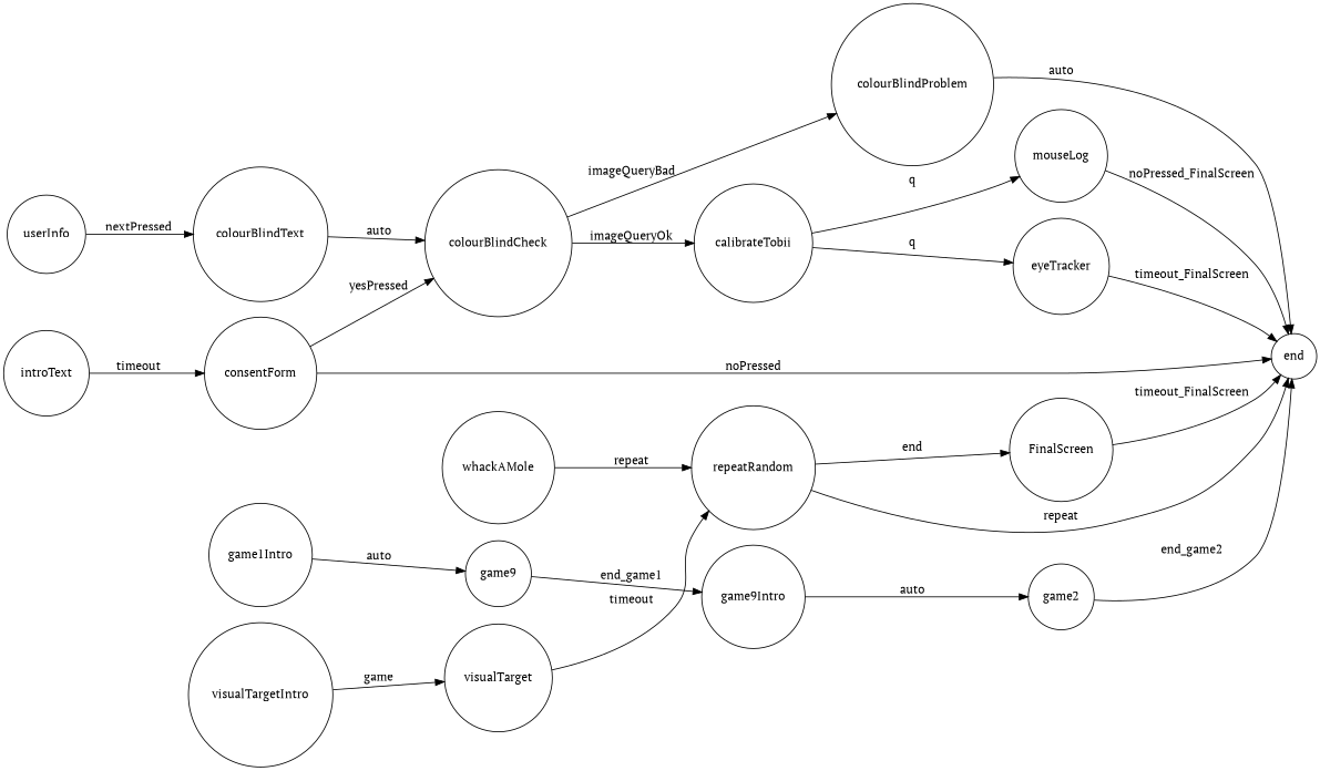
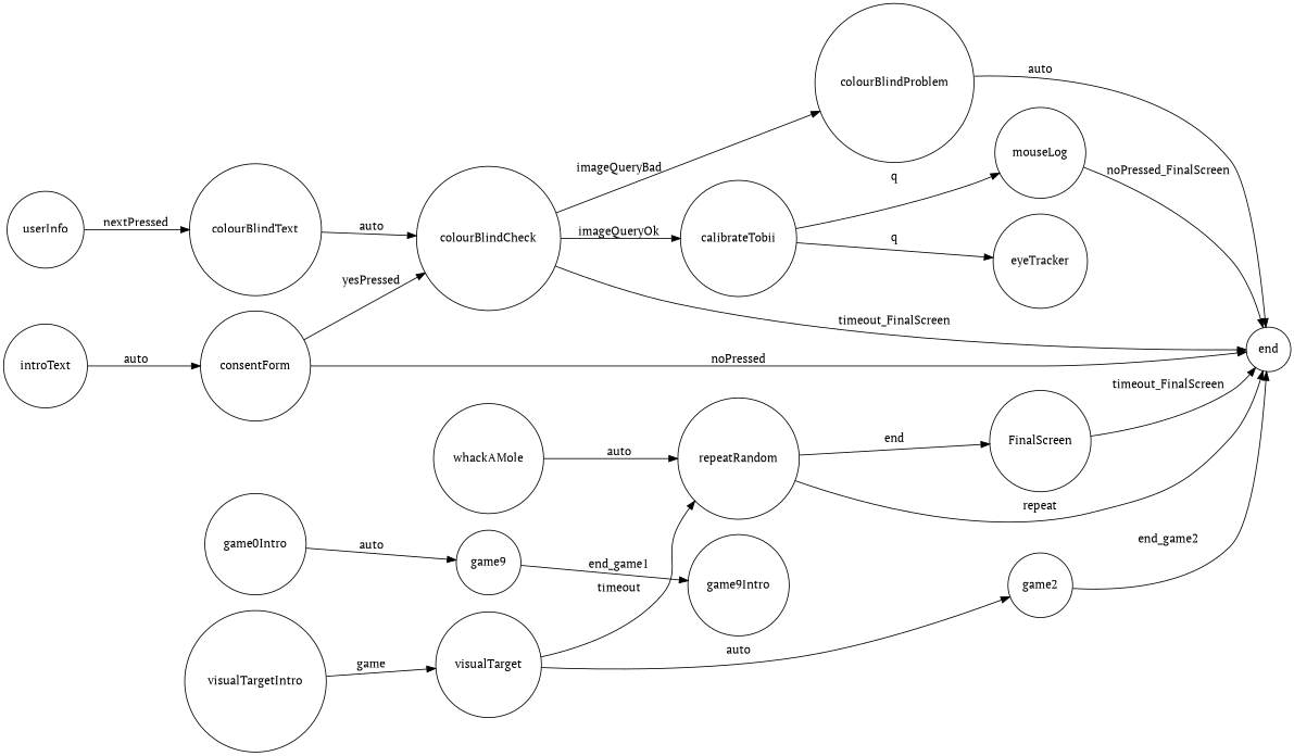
  digraph {
    fontname="PT Serif"
    rankdir=LR
    node [fontname="PT Serif" shape=circle]
    edge [fontname="PT Serif"]
    introText
    consentForm
    end
    colourBlindCheck
    userInfo
    colourBlindText
    colourBlindProblem
    calibrateTobii
    eyeTracker
    mouseLog
    whackAMole
    repeatRandom
    FinalScreen
    n14 [label=game9]
-   game1Intro
+   game1Intro [label=game0Intro]
    n16 [label=game9Intro]
    game2
    visualTargetIntro
    visualTarget
-   introText -> consentForm [label=timeout]
+   introText -> consentForm [label=auto]
    consentForm -> end [label=noPressed]
    consentForm -> colourBlindCheck [label=yesPressed]
    colourBlindCheck -> colourBlindProblem [label=imageQueryBad]
    colourBlindCheck -> calibrateTobii [label=imageQueryOk]
    userInfo -> colourBlindText [label=nextPressed]
    colourBlindText -> colourBlindCheck [label=auto]
    colourBlindProblem -> end [label=auto]
    calibrateTobii -> eyeTracker [label=q]
    calibrateTobii -> mouseLog [label=q]
-   eyeTracker -> end [label=timeout_FinalScreen]
+   colourBlindCheck -> end [label=timeout_FinalScreen]
    mouseLog -> end [label=noPressed_FinalScreen]
-   whackAMole -> repeatRandom [label=repeat]
+   whackAMole -> repeatRandom [label=auto]
    repeatRandom -> end [label=repeat]
    repeatRandom -> FinalScreen [label=end]
    FinalScreen -> end [label=timeout_FinalScreen]
    n14 -> n16 [label=end_game1]
    game1Intro -> n14 [label=auto]
-   n16 -> game2 [label=auto]
+   visualTarget -> game2 [label=auto]
    game2 -> end [label=end_game2]
    visualTargetIntro -> visualTarget [label=game]
    visualTarget -> repeatRandom [label=timeout]
  }
